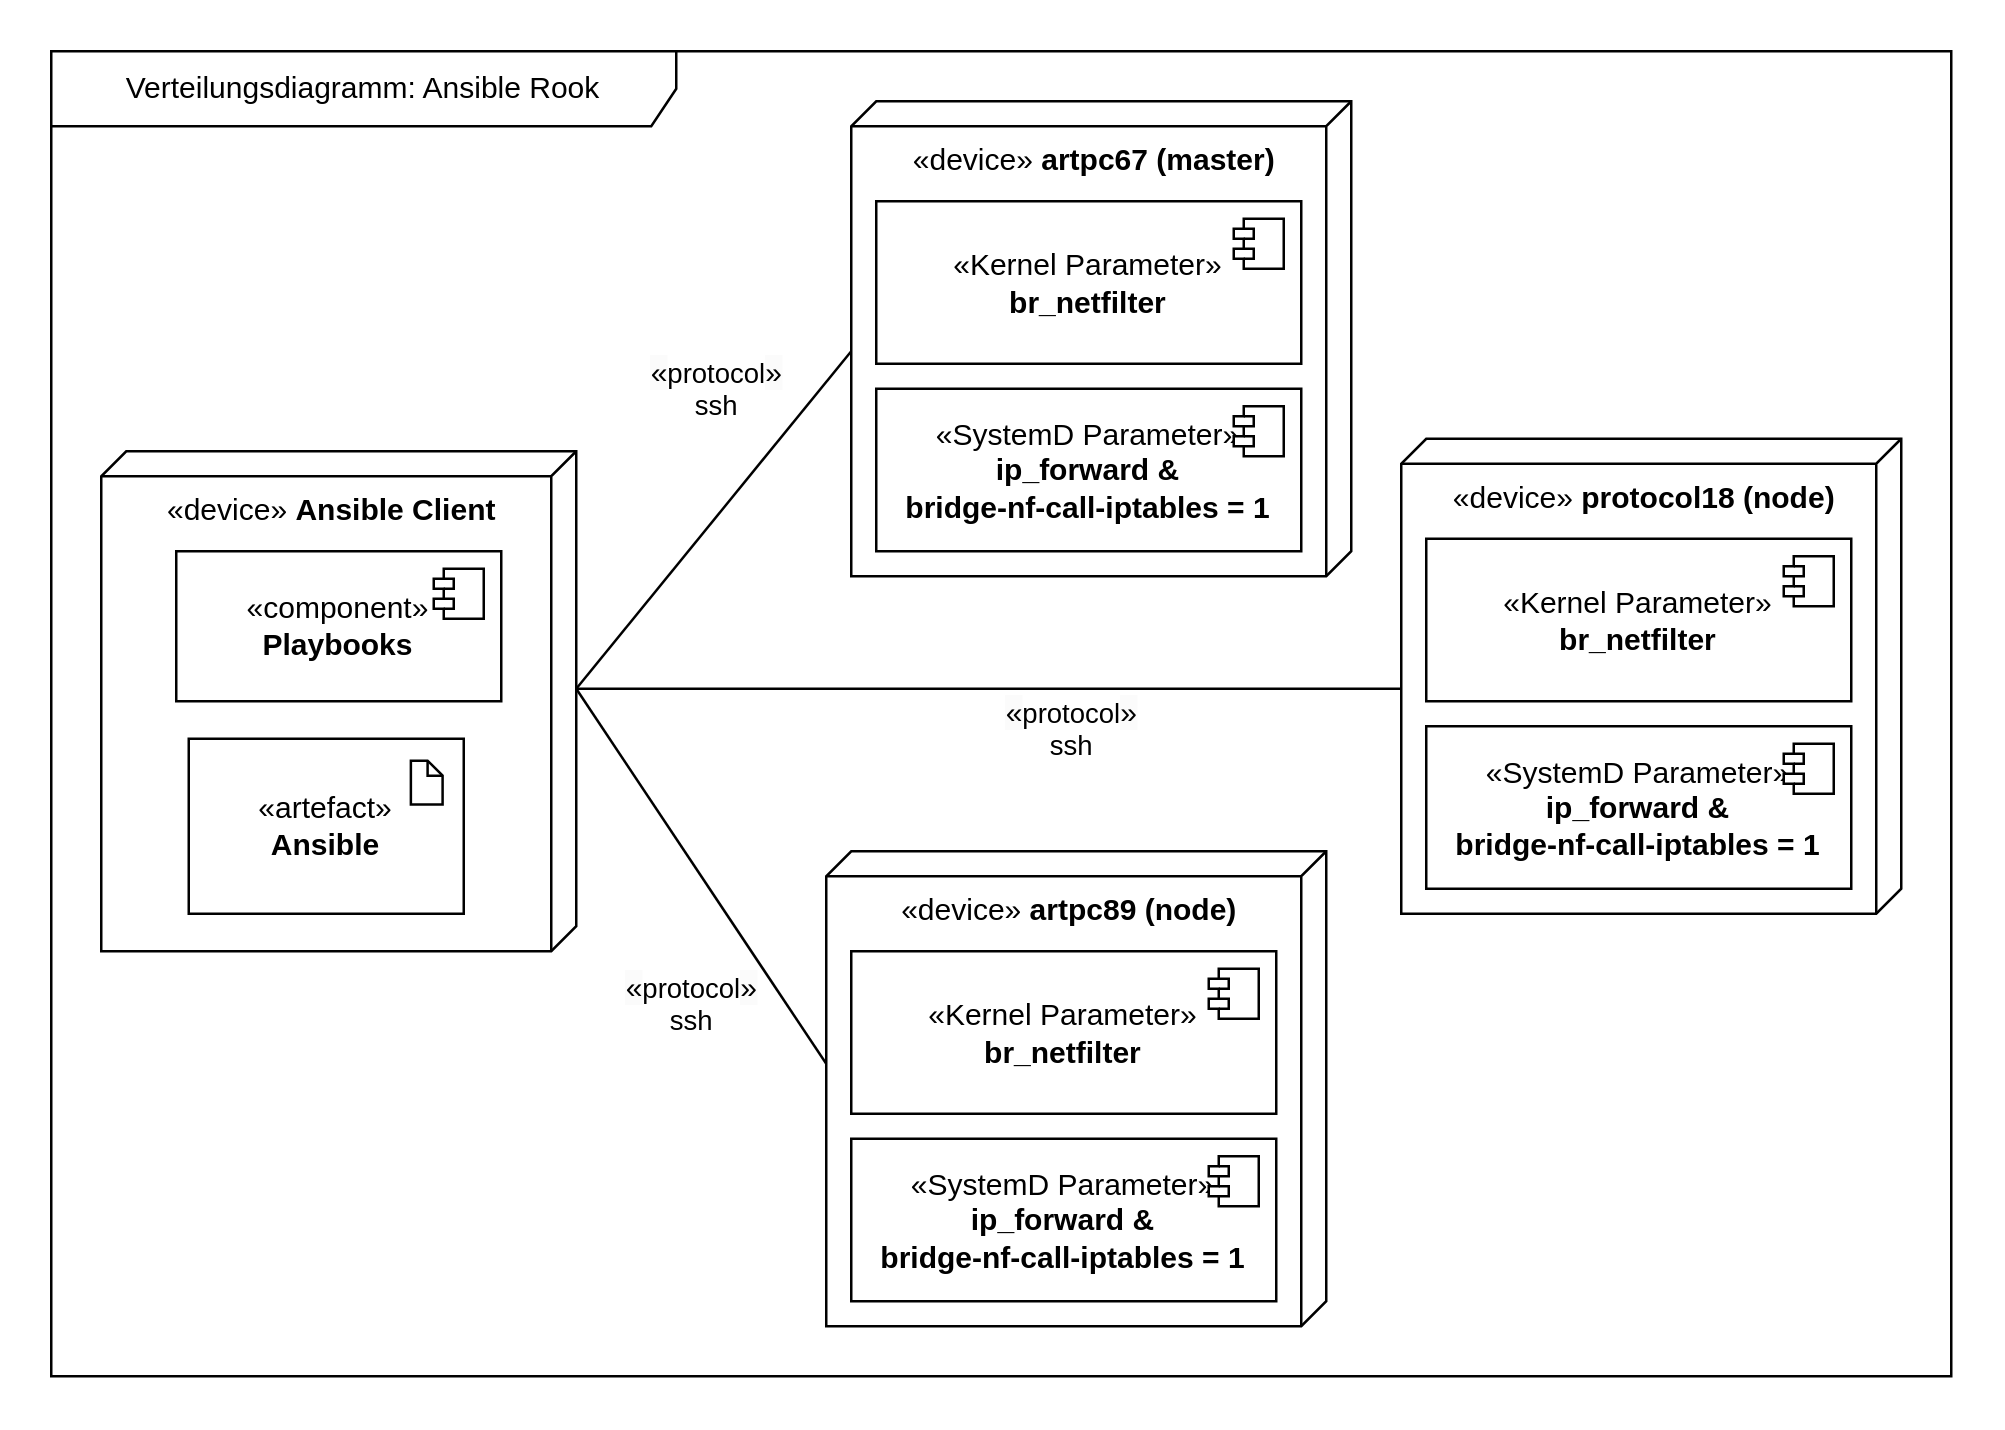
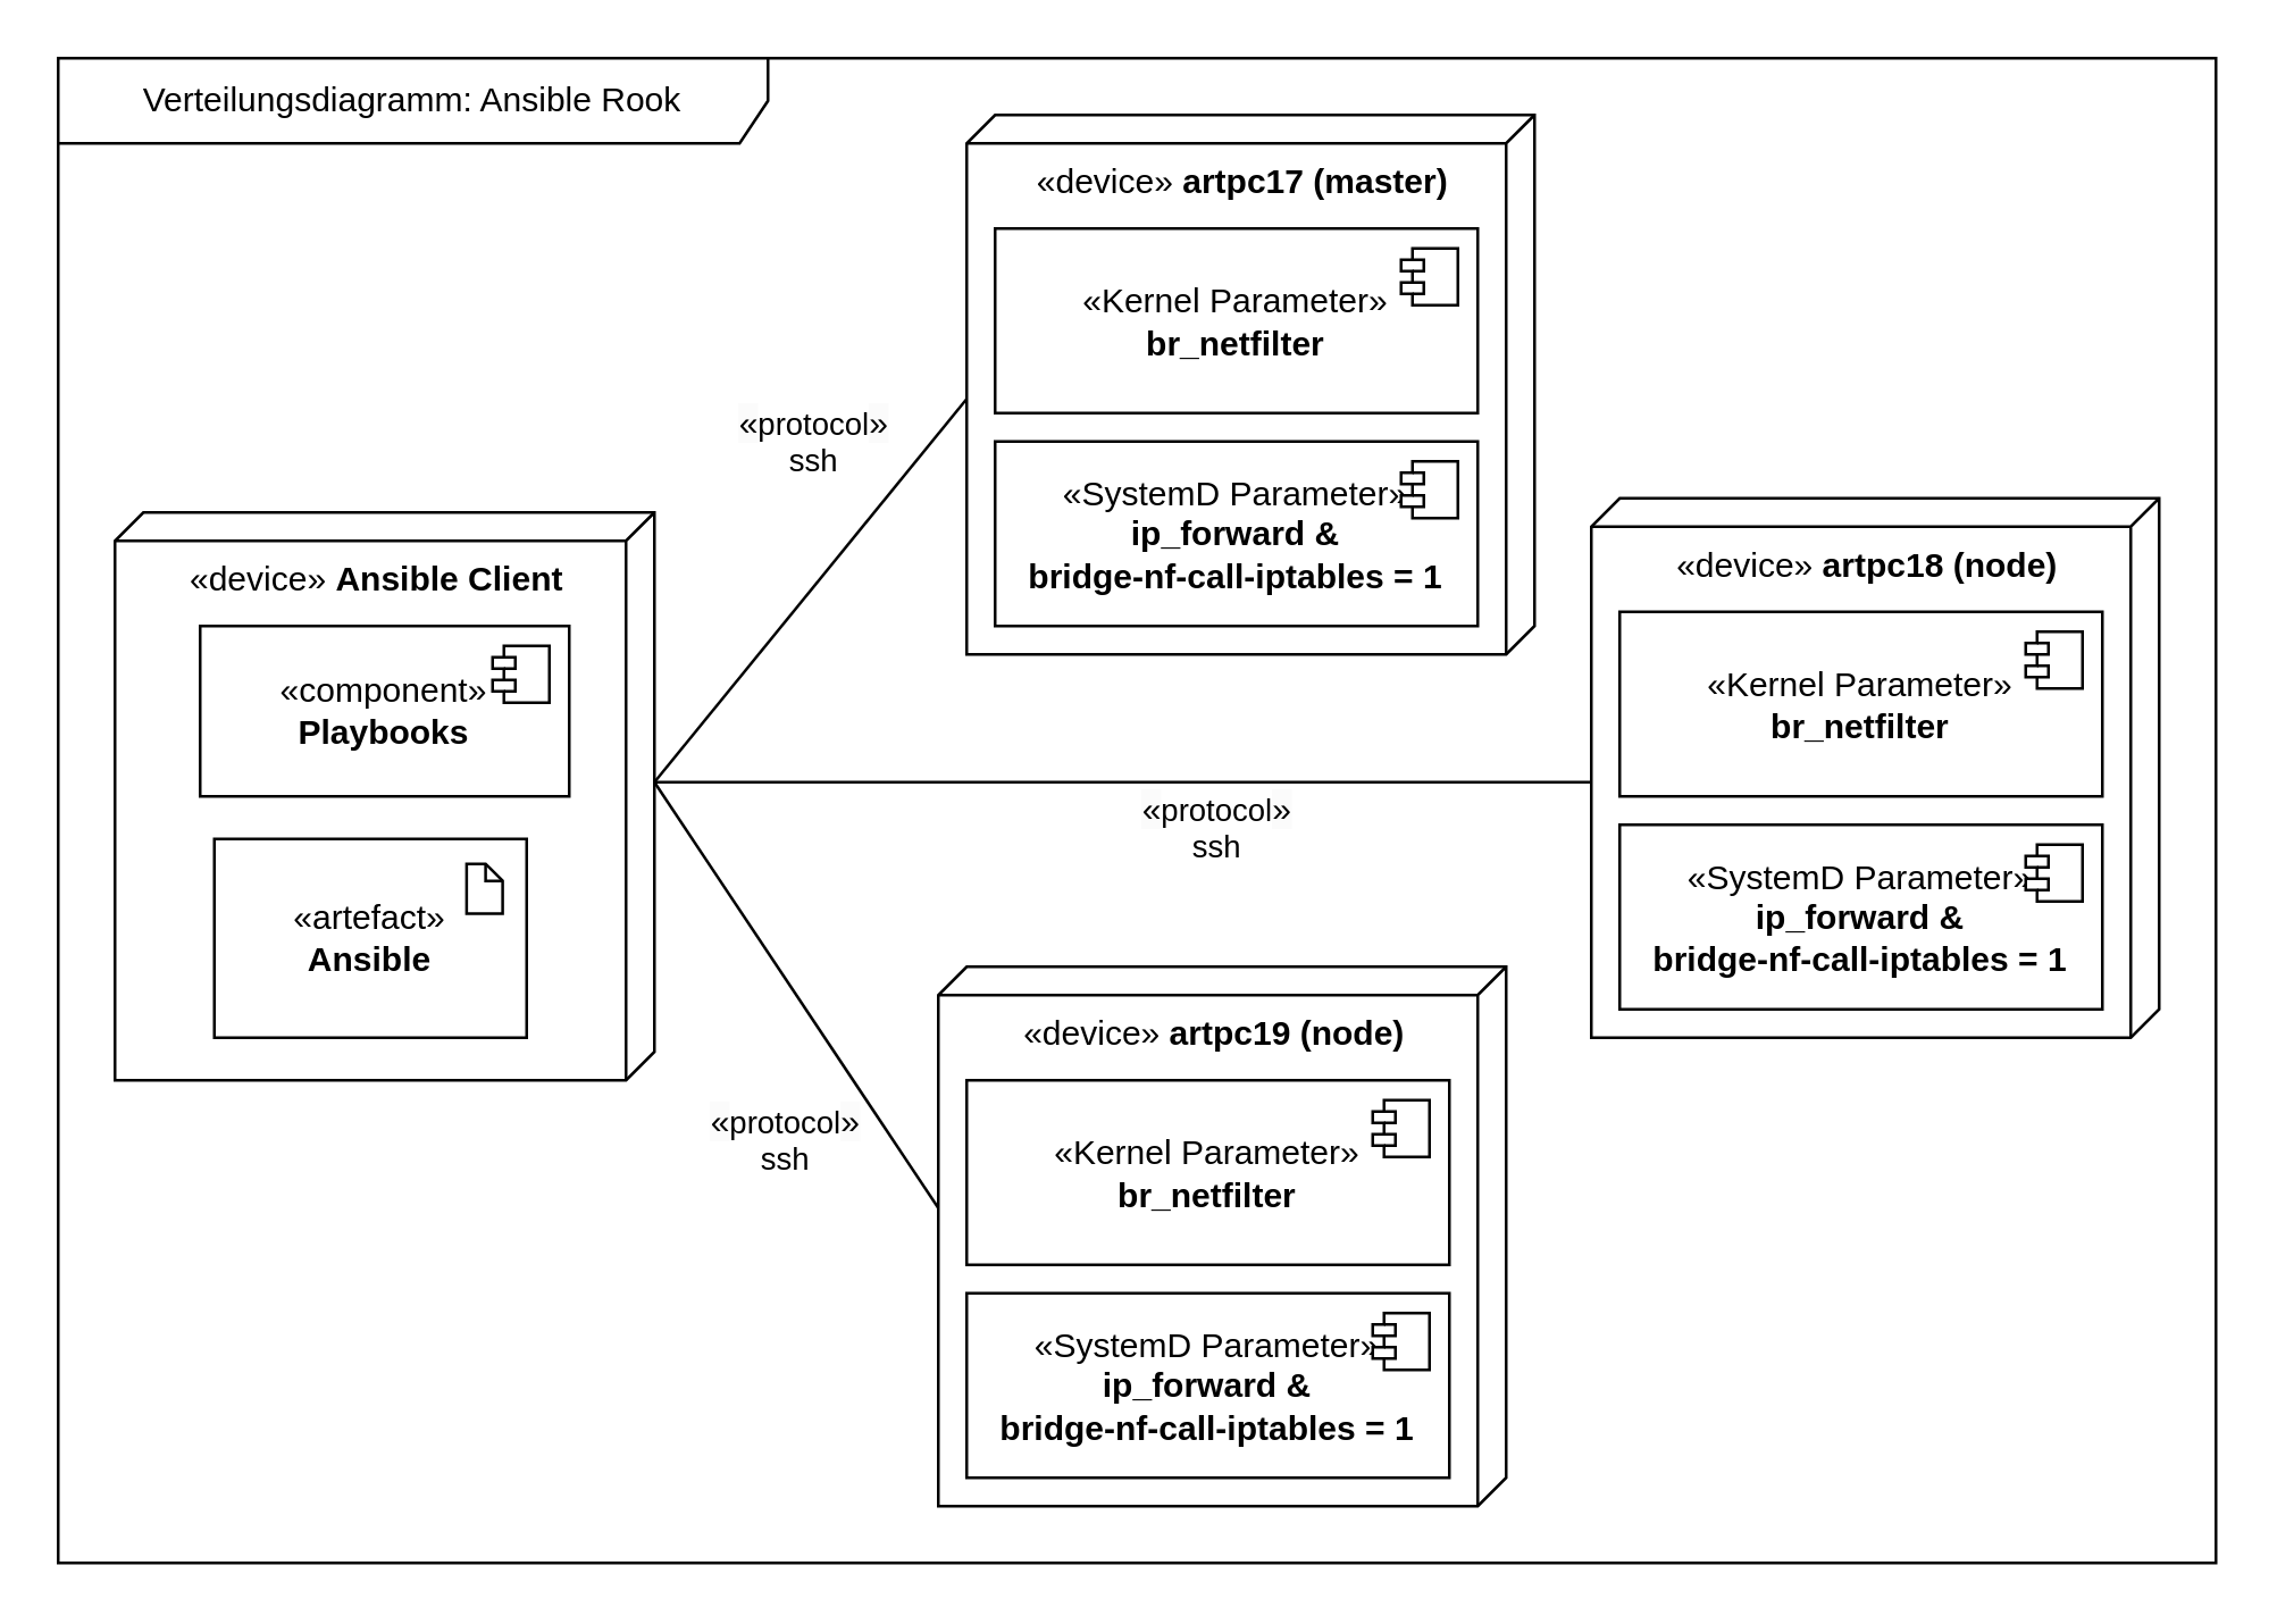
  <mxCell id="0" />
  <mxCell id="1" parent="0" />
  <mxCell id="2" style="rounded=0;orthogonalLoop=1;jettySize=auto;html=1;exitX=0;exitY=0;exitDx=95;exitDy=0;exitPerimeter=0;entryX=0;entryY=0;entryDx=100;entryDy=190;entryPerimeter=0;endArrow=none;endFill=0;" edge="1" parent="1" source="7" target="19"><mxGeometry relative="1" as="geometry"><mxPoint x="230" y="225" as="sourcePoint" /><mxPoint x="330" y="475" as="targetPoint" /></mxGeometry></mxCell>
  <mxCell id="3" value="&lt;span style=&quot;font-size: 12px; text-wrap: wrap; background-color: rgb(251, 251, 251);&quot;&gt;«&lt;/span&gt;protocol&lt;span style=&quot;font-size: 12px; text-wrap: wrap; background-color: rgb(251, 251, 251);&quot;&gt;»&lt;/span&gt;&lt;br&gt;ssh" style="edgeLabel;html=1;align=center;verticalAlign=middle;resizable=0;points=[];" vertex="1" connectable="0" parent="2"><mxGeometry x="0.06" y="4" relative="1" as="geometry"><mxPoint x="-16" y="40" as="offset" /></mxGeometry></mxCell>
  <mxCell id="4" value="&lt;span style=&quot;font-size: 12px; text-wrap: wrap; background-color: rgb(251, 251, 251);&quot;&gt;«&lt;/span&gt;protocol&lt;span style=&quot;font-size: 12px; text-wrap: wrap; background-color: rgb(251, 251, 251);&quot;&gt;»&lt;/span&gt;&lt;br&gt;ssh" style="rounded=0;orthogonalLoop=1;jettySize=auto;html=1;exitX=0;exitY=0;exitDx=95;exitDy=0;exitPerimeter=0;entryX=0;entryY=0;entryDx=100;entryDy=190;entryPerimeter=0;endArrow=none;endFill=0;" edge="1" parent="1" source="7" target="14"><mxGeometry x="0.166" y="-16" relative="1" as="geometry"><mxPoint x="230" y="225" as="sourcePoint" /><mxPoint x="540" y="275" as="targetPoint" /><mxPoint as="offset" /></mxGeometry></mxCell>
  <mxCell id="5" style="rounded=0;orthogonalLoop=1;jettySize=auto;html=1;exitX=0;exitY=0;exitDx=95;exitDy=0;exitPerimeter=0;entryX=0;entryY=0;entryDx=100;entryDy=200;entryPerimeter=0;endArrow=none;endFill=0;" edge="1" parent="1" source="7" target="24"><mxGeometry relative="1" as="geometry"><mxPoint x="230" y="225" as="sourcePoint" /><mxPoint x="430" y="130" as="targetPoint" /></mxGeometry></mxCell>
  <mxCell id="6" value="&lt;span style=&quot;font-size: 12px; text-wrap: wrap; background-color: rgb(251, 251, 251);&quot;&gt;«&lt;/span&gt;protocol&lt;span style=&quot;font-size: 12px; text-wrap: wrap; background-color: rgb(251, 251, 251);&quot;&gt;»&lt;/span&gt;&lt;br&gt;ssh" style="edgeLabel;html=1;align=center;verticalAlign=middle;resizable=0;points=[];" vertex="1" connectable="0" parent="5"><mxGeometry x="0.134" relative="1" as="geometry"><mxPoint x="-7" y="-44" as="offset" /></mxGeometry></mxCell>
  <mxCell id="7" value="«device»&amp;nbsp;&lt;b&gt;Ansible Client&lt;/b&gt;" style="verticalAlign=top;align=center;shape=cube;size=10;direction=south;html=1;boundedLbl=1;spacingLeft=5;whiteSpace=wrap;" vertex="1" parent="1"><mxGeometry x="40" y="180" width="190" height="200" as="geometry" /></mxCell>
  <mxCell id="8" value="«component»&lt;br&gt;&lt;b&gt;Playbooks&lt;/b&gt;" style="html=1;dropTarget=0;whiteSpace=wrap;" vertex="1" parent="1"><mxGeometry x="70" y="220" width="130" height="60" as="geometry" /></mxCell>
  <mxCell id="9" value="" style="shape=module;jettyWidth=8;jettyHeight=4;" vertex="1" parent="8"><mxGeometry x="1" width="20" height="20" relative="1" as="geometry"><mxPoint x="-27" y="7" as="offset" /></mxGeometry></mxCell>
  <mxCell id="10" value="" style="group" vertex="1" connectable="0" parent="1"><mxGeometry x="75" y="295" width="110" height="70" as="geometry" /></mxCell>
  <mxCell id="11" value="«artefact»&lt;br&gt;&lt;b&gt;Ansible&lt;/b&gt;" style="html=1;dropTarget=0;whiteSpace=wrap;" vertex="1" parent="10"><mxGeometry width="110" height="70" as="geometry" /></mxCell>
  <mxCell id="12" value="" style="shape=note2;boundedLbl=1;whiteSpace=wrap;html=1;size=6;verticalAlign=top;align=left;spacingLeft=5;" vertex="1" parent="10"><mxGeometry x="88.846" y="8.75" width="12.692" height="17.5" as="geometry" /></mxCell>
  <mxCell id="13" value="Verteilungsdiagramm: Ansible Rook" style="shape=umlFrame;whiteSpace=wrap;html=1;pointerEvents=0;width=250;height=30;" vertex="1" parent="1"><mxGeometry x="20" y="20" width="760" height="530" as="geometry" /></mxCell>
- <mxCell id="14" value="«device»&amp;nbsp;&lt;b&gt;protocol18 (node)&lt;/b&gt;" style="verticalAlign=top;align=center;shape=cube;size=10;direction=south;html=1;boundedLbl=1;spacingLeft=5;whiteSpace=wrap;" vertex="1" parent="1"><mxGeometry x="560" y="175" width="200" height="190" as="geometry" /></mxCell>
+ <mxCell id="14" value="«device»&amp;nbsp;&lt;b&gt;artpc18 (node)&lt;/b&gt;" style="verticalAlign=top;align=center;shape=cube;size=10;direction=south;html=1;boundedLbl=1;spacingLeft=5;whiteSpace=wrap;" vertex="1" parent="1"><mxGeometry x="560" y="175" width="200" height="190" as="geometry" /></mxCell>
  <mxCell id="15" value="«SystemD Parameter»&lt;br&gt;&lt;b&gt;ip_forward &amp;amp;&lt;br&gt;&lt;/b&gt;&lt;div&gt;&lt;b&gt;bridge-nf-call-iptables = 1&lt;/b&gt;&lt;/div&gt;" style="html=1;dropTarget=0;whiteSpace=wrap;" vertex="1" parent="1"><mxGeometry x="570" y="290" width="170" height="65" as="geometry" /></mxCell>
  <mxCell id="16" value="" style="shape=module;jettyWidth=8;jettyHeight=4;" vertex="1" parent="15"><mxGeometry x="1" width="20" height="20" relative="1" as="geometry"><mxPoint x="-27" y="7" as="offset" /></mxGeometry></mxCell>
  <mxCell id="17" value="«Kernel Parameter»&lt;br&gt;&lt;b&gt;br_netfilter&lt;/b&gt;" style="html=1;dropTarget=0;whiteSpace=wrap;" vertex="1" parent="1"><mxGeometry x="570" y="215" width="170" height="65" as="geometry" /></mxCell>
  <mxCell id="18" value="" style="shape=module;jettyWidth=8;jettyHeight=4;" vertex="1" parent="17"><mxGeometry x="1" width="20" height="20" relative="1" as="geometry"><mxPoint x="-27" y="7" as="offset" /></mxGeometry></mxCell>
- <mxCell id="19" value="«device»&amp;nbsp;&lt;b&gt;artpc89 (node)&lt;/b&gt;" style="verticalAlign=top;align=center;shape=cube;size=10;direction=south;html=1;boundedLbl=1;spacingLeft=5;whiteSpace=wrap;" vertex="1" parent="1"><mxGeometry x="330" y="340" width="200" height="190" as="geometry" /></mxCell>
+ <mxCell id="19" value="«device»&amp;nbsp;&lt;b&gt;artpc19 (node)&lt;/b&gt;" style="verticalAlign=top;align=center;shape=cube;size=10;direction=south;html=1;boundedLbl=1;spacingLeft=5;whiteSpace=wrap;" vertex="1" parent="1"><mxGeometry x="330" y="340" width="200" height="190" as="geometry" /></mxCell>
  <mxCell id="20" value="«SystemD Parameter»&lt;br&gt;&lt;b&gt;ip_forward &amp;amp;&lt;br&gt;&lt;/b&gt;&lt;div&gt;&lt;b&gt;bridge-nf-call-iptables = 1&lt;/b&gt;&lt;/div&gt;" style="html=1;dropTarget=0;whiteSpace=wrap;" vertex="1" parent="1"><mxGeometry x="340" y="455" width="170" height="65" as="geometry" /></mxCell>
  <mxCell id="21" value="" style="shape=module;jettyWidth=8;jettyHeight=4;" vertex="1" parent="20"><mxGeometry x="1" width="20" height="20" relative="1" as="geometry"><mxPoint x="-27" y="7" as="offset" /></mxGeometry></mxCell>
  <mxCell id="22" value="«Kernel Parameter»&lt;br&gt;&lt;b&gt;br_netfilter&lt;/b&gt;" style="html=1;dropTarget=0;whiteSpace=wrap;" vertex="1" parent="1"><mxGeometry x="340" y="380" width="170" height="65" as="geometry" /></mxCell>
  <mxCell id="23" value="" style="shape=module;jettyWidth=8;jettyHeight=4;" vertex="1" parent="22"><mxGeometry x="1" width="20" height="20" relative="1" as="geometry"><mxPoint x="-27" y="7" as="offset" /></mxGeometry></mxCell>
- <mxCell id="24" value="«device»&amp;nbsp;&lt;b&gt;artpc67 (master)&lt;/b&gt;" style="verticalAlign=top;align=center;shape=cube;size=10;direction=south;html=1;boundedLbl=1;spacingLeft=5;whiteSpace=wrap;" vertex="1" parent="1"><mxGeometry x="340" y="40" width="200" height="190" as="geometry" /></mxCell>
+ <mxCell id="24" value="«device»&amp;nbsp;&lt;b&gt;artpc17 (master)&lt;/b&gt;" style="verticalAlign=top;align=center;shape=cube;size=10;direction=south;html=1;boundedLbl=1;spacingLeft=5;whiteSpace=wrap;" vertex="1" parent="1"><mxGeometry x="340" y="40" width="200" height="190" as="geometry" /></mxCell>
  <mxCell id="25" value="«SystemD Parameter»&lt;br&gt;&lt;b&gt;ip_forward &amp;amp;&lt;br&gt;&lt;/b&gt;&lt;div&gt;&lt;b&gt;bridge-nf-call-iptables = 1&lt;/b&gt;&lt;/div&gt;" style="html=1;dropTarget=0;whiteSpace=wrap;" vertex="1" parent="1"><mxGeometry x="350" y="155" width="170" height="65" as="geometry" /></mxCell>
  <mxCell id="26" value="" style="shape=module;jettyWidth=8;jettyHeight=4;" vertex="1" parent="25"><mxGeometry x="1" width="20" height="20" relative="1" as="geometry"><mxPoint x="-27" y="7" as="offset" /></mxGeometry></mxCell>
  <mxCell id="27" value="«Kernel Parameter»&lt;br&gt;&lt;b&gt;br_netfilter&lt;/b&gt;" style="html=1;dropTarget=0;whiteSpace=wrap;" vertex="1" parent="1"><mxGeometry x="350" y="80" width="170" height="65" as="geometry" /></mxCell>
  <mxCell id="28" value="" style="shape=module;jettyWidth=8;jettyHeight=4;" vertex="1" parent="27"><mxGeometry x="1" width="20" height="20" relative="1" as="geometry"><mxPoint x="-27" y="7" as="offset" /></mxGeometry></mxCell>
